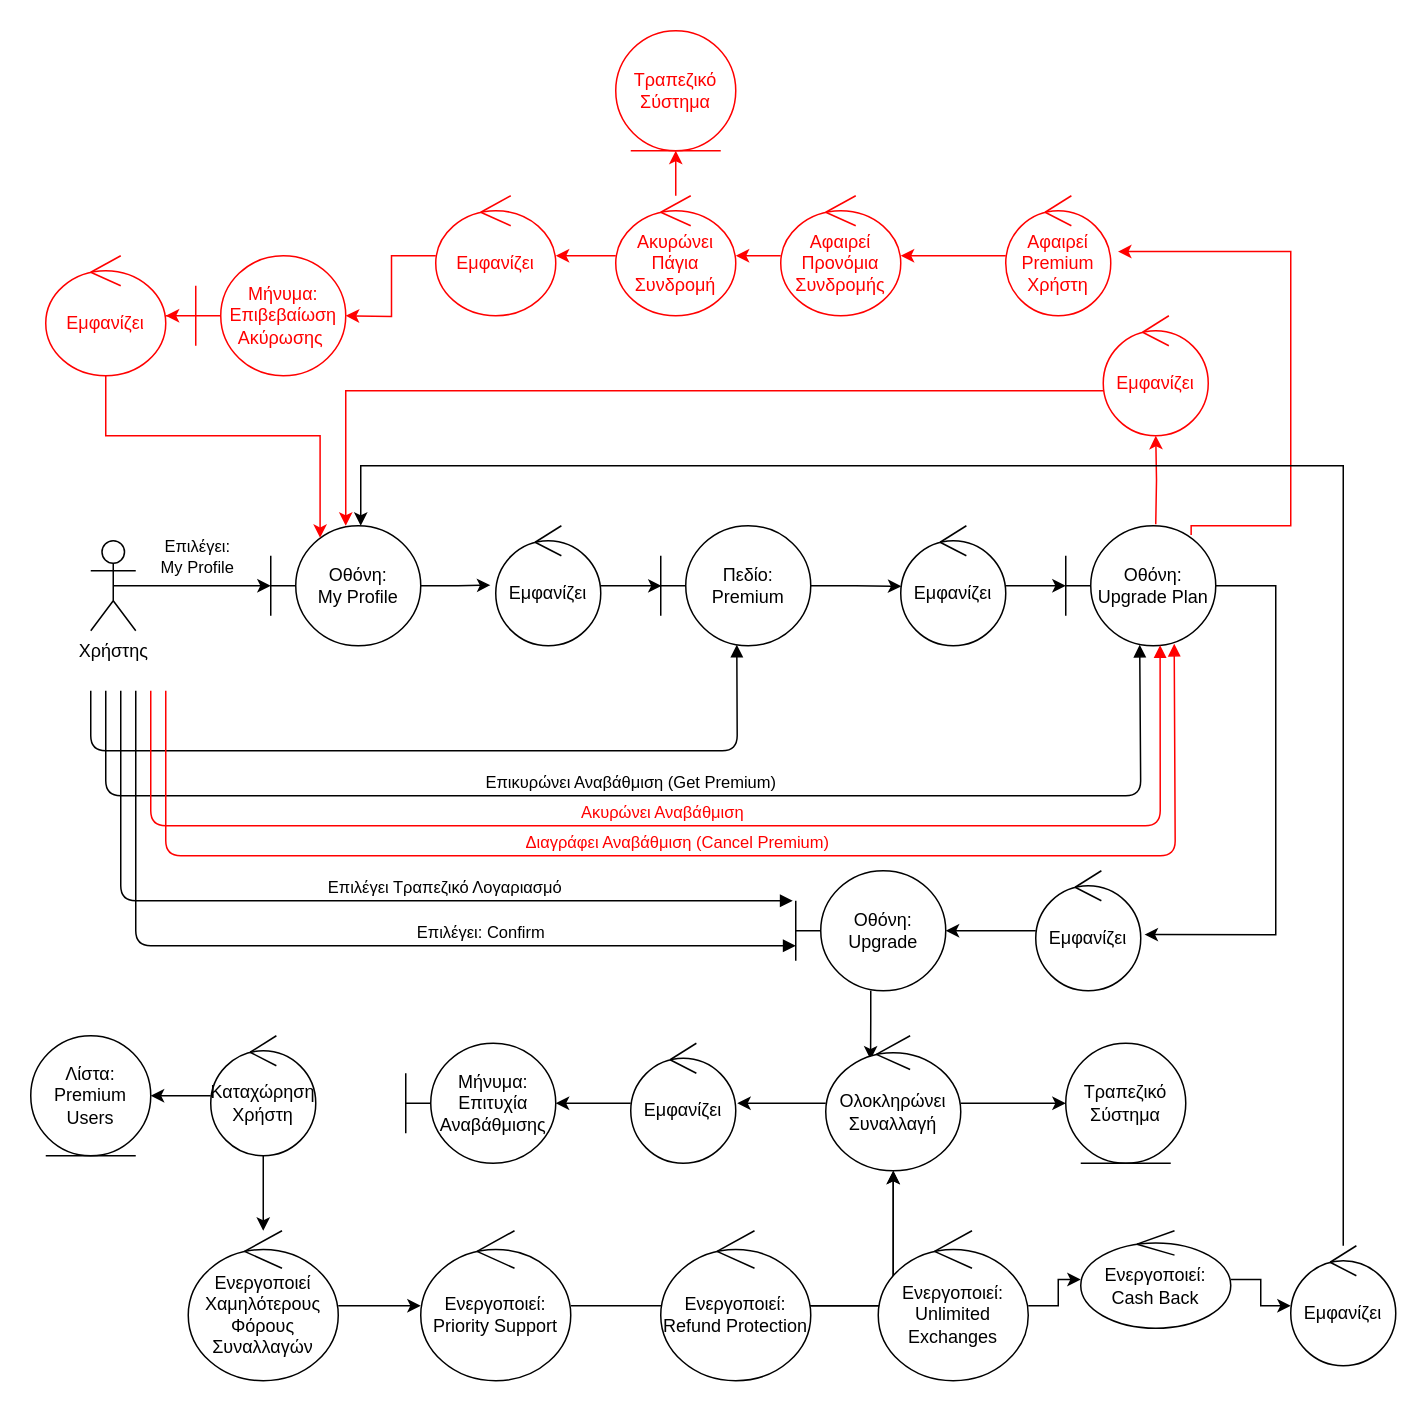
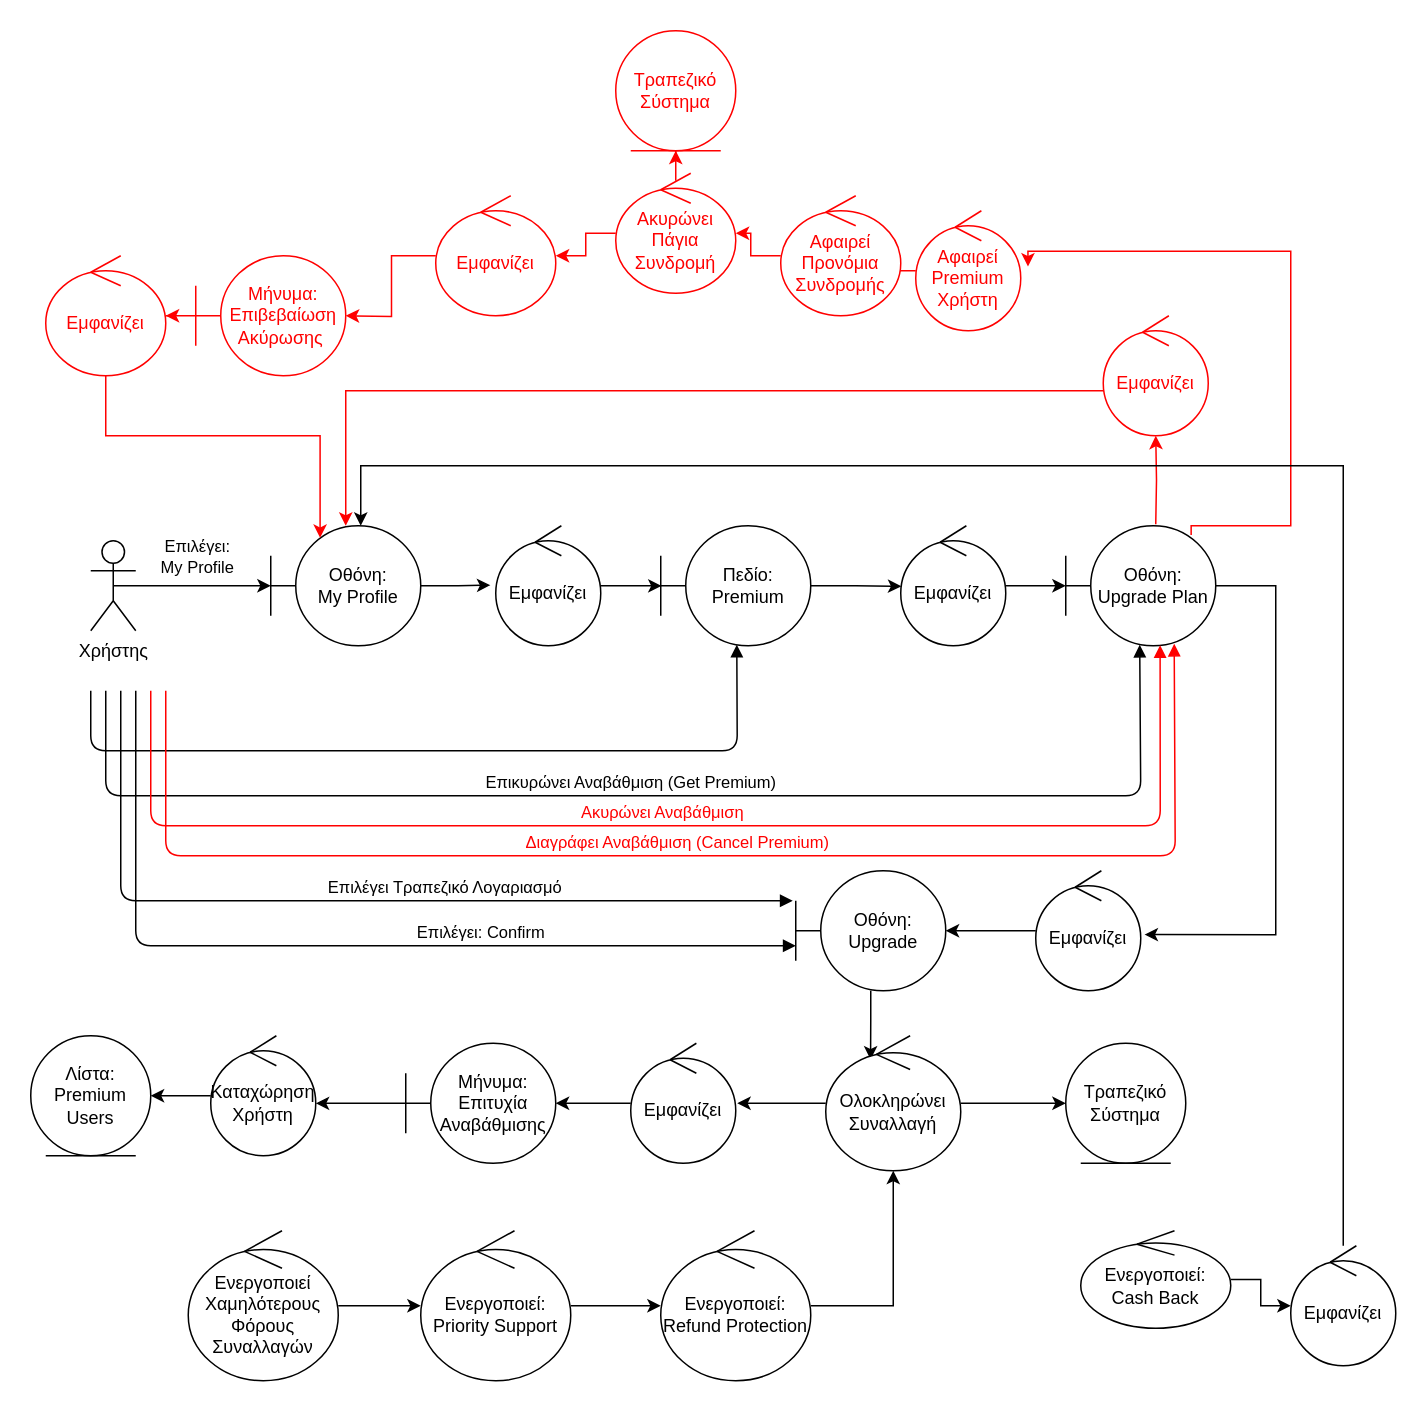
  <mxCell id="0" />
  <mxCell id="1" parent="0" />
  <mxCell id="2" style="edgeStyle=orthogonalEdgeStyle;rounded=0;orthogonalLoop=1;jettySize=auto;html=1;exitX=0.5;exitY=0.5;exitDx=0;exitDy=0;exitPerimeter=0;" edge="1" parent="1" source="4"><mxGeometry relative="1" as="geometry"><mxPoint x="180" y="390" as="targetPoint" /></mxGeometry></mxCell>
  <mxCell id="3" value="Επιλέγει:&lt;br&gt;My Profile" style="edgeLabel;html=1;align=center;verticalAlign=middle;resizable=0;points=[];" vertex="1" connectable="0" parent="2"><mxGeometry x="0.189" y="-2" relative="1" as="geometry"><mxPoint x="-7" y="-22" as="offset" /></mxGeometry></mxCell>
  <mxCell id="4" value="Χρήστης" style="shape=umlActor;verticalLabelPosition=bottom;verticalAlign=top;html=1;" vertex="1" parent="1"><mxGeometry x="60" y="360" width="30" height="60" as="geometry" /></mxCell>
  <mxCell id="5" style="edgeStyle=orthogonalEdgeStyle;rounded=0;orthogonalLoop=1;jettySize=auto;html=1;entryX=-0.051;entryY=0.495;entryDx=0;entryDy=0;entryPerimeter=0;" edge="1" parent="1" source="6" target="8"><mxGeometry relative="1" as="geometry" /></mxCell>
  <mxCell id="6" value="Οθόνη:&lt;br&gt;My Profile" style="shape=umlBoundary;whiteSpace=wrap;html=1;" vertex="1" parent="1"><mxGeometry x="180" y="350" width="100" height="80" as="geometry" /></mxCell>
  <mxCell id="7" style="edgeStyle=orthogonalEdgeStyle;rounded=0;orthogonalLoop=1;jettySize=auto;html=1;entryX=0.006;entryY=0.501;entryDx=0;entryDy=0;entryPerimeter=0;" edge="1" parent="1" source="8" target="10"><mxGeometry relative="1" as="geometry" /></mxCell>
  <mxCell id="8" value="Εμφανίζει" style="ellipse;shape=umlControl;whiteSpace=wrap;html=1;" vertex="1" parent="1"><mxGeometry x="330" y="350" width="70" height="80" as="geometry" /></mxCell>
  <mxCell id="9" style="edgeStyle=orthogonalEdgeStyle;rounded=0;orthogonalLoop=1;jettySize=auto;html=1;entryX=0.006;entryY=0.505;entryDx=0;entryDy=0;entryPerimeter=0;" edge="1" parent="1" source="10" target="12"><mxGeometry relative="1" as="geometry" /></mxCell>
  <mxCell id="10" value="Πεδίο: Premium" style="shape=umlBoundary;whiteSpace=wrap;html=1;" vertex="1" parent="1"><mxGeometry x="440" y="350" width="100" height="80" as="geometry" /></mxCell>
  <mxCell id="11" style="edgeStyle=orthogonalEdgeStyle;rounded=0;orthogonalLoop=1;jettySize=auto;html=1;" edge="1" parent="1" source="12" target="16"><mxGeometry relative="1" as="geometry" /></mxCell>
  <mxCell id="12" value="Εμφανίζει" style="ellipse;shape=umlControl;whiteSpace=wrap;html=1;" vertex="1" parent="1"><mxGeometry x="600" y="350" width="70" height="80" as="geometry" /></mxCell>
  <mxCell id="13" value="" style="edgeStyle=orthogonalEdgeStyle;rounded=0;orthogonalLoop=1;jettySize=auto;html=1;strokeColor=#FF0000;" edge="1" parent="1" target="51"><mxGeometry relative="1" as="geometry"><mxPoint x="770" y="349" as="sourcePoint" /></mxGeometry></mxCell>
  <mxCell id="14" style="edgeStyle=orthogonalEdgeStyle;rounded=0;orthogonalLoop=1;jettySize=auto;html=1;entryX=1.036;entryY=0.532;entryDx=0;entryDy=0;entryPerimeter=0;" edge="1" parent="1" source="16" target="23"><mxGeometry relative="1" as="geometry"><mxPoint x="830" y="620" as="targetPoint" /><Array as="points"><mxPoint x="850" y="390" /><mxPoint x="850" y="623" /></Array></mxGeometry></mxCell>
  <mxCell id="15" style="edgeStyle=orthogonalEdgeStyle;rounded=0;orthogonalLoop=1;jettySize=auto;html=1;entryX=1.069;entryY=0.465;entryDx=0;entryDy=0;entryPerimeter=0;strokeColor=#FF0000;exitX=0.836;exitY=0.077;exitDx=0;exitDy=0;exitPerimeter=0;" edge="1" parent="1" source="16" target="54"><mxGeometry relative="1" as="geometry"><Array as="points"><mxPoint x="794" y="350" /><mxPoint x="860" y="350" /><mxPoint x="860" y="167" /></Array></mxGeometry></mxCell>
  <mxCell id="16" value="Οθόνη:&lt;br&gt;Upgrade Plan" style="shape=umlBoundary;whiteSpace=wrap;html=1;" vertex="1" parent="1"><mxGeometry x="710" y="350" width="100" height="80" as="geometry" /></mxCell>
  <mxCell id="17" value="Επικυρώνει Αναβάθμιση (Get Premium)" style="html=1;verticalAlign=bottom;endArrow=block;entryX=0.493;entryY=0.991;entryDx=0;entryDy=0;entryPerimeter=0;" edge="1" parent="1" target="16"><mxGeometry x="-0.024" width="80" relative="1" as="geometry"><mxPoint x="70" y="460" as="sourcePoint" /><mxPoint x="760" y="450" as="targetPoint" /><Array as="points"><mxPoint x="70" y="530" /><mxPoint x="760" y="530" /></Array><mxPoint as="offset" /></mxGeometry></mxCell>
  <mxCell id="18" value="" style="html=1;verticalAlign=bottom;endArrow=block;entryX=0.507;entryY=0.991;entryDx=0;entryDy=0;entryPerimeter=0;" edge="1" parent="1" target="10"><mxGeometry x="0.144" y="-140" width="80" relative="1" as="geometry"><mxPoint x="60" y="460" as="sourcePoint" /><mxPoint x="490" y="500" as="targetPoint" /><Array as="points"><mxPoint x="60" y="500" /><mxPoint x="491" y="500" /></Array><mxPoint as="offset" /></mxGeometry></mxCell>
  <mxCell id="19" value="Επιλέγει Τραπεζικό Λογαριασμό" style="html=1;verticalAlign=bottom;endArrow=block;" edge="1" parent="1"><mxGeometry x="0.206" width="80" relative="1" as="geometry"><mxPoint x="80" y="460" as="sourcePoint" /><mxPoint x="528" y="600" as="targetPoint" /><Array as="points"><mxPoint x="80" y="600" /></Array><mxPoint x="1" as="offset" /></mxGeometry></mxCell>
  <mxCell id="20" style="edgeStyle=orthogonalEdgeStyle;rounded=0;orthogonalLoop=1;jettySize=auto;html=1;entryX=0.332;entryY=0.176;entryDx=0;entryDy=0;entryPerimeter=0;" edge="1" parent="1" source="21" target="27"><mxGeometry relative="1" as="geometry" /></mxCell>
  <mxCell id="21" value="Οθόνη: Upgrade" style="shape=umlBoundary;whiteSpace=wrap;html=1;" vertex="1" parent="1"><mxGeometry x="530" y="580" width="100" height="80" as="geometry" /></mxCell>
  <mxCell id="22" style="edgeStyle=orthogonalEdgeStyle;rounded=0;orthogonalLoop=1;jettySize=auto;html=1;" edge="1" parent="1" source="23"><mxGeometry relative="1" as="geometry"><mxPoint x="630" y="620" as="targetPoint" /></mxGeometry></mxCell>
  <mxCell id="23" value="Εμφανίζει" style="ellipse;shape=umlControl;whiteSpace=wrap;html=1;" vertex="1" parent="1"><mxGeometry x="690" y="580" width="70" height="80" as="geometry" /></mxCell>
  <mxCell id="24" value="Επιλέγει: Confirm" style="html=1;verticalAlign=bottom;endArrow=block;" edge="1" parent="1"><mxGeometry x="0.311" width="80" relative="1" as="geometry"><mxPoint x="90" y="460" as="sourcePoint" /><mxPoint x="530" y="630" as="targetPoint" /><Array as="points"><mxPoint x="90" y="630" /></Array><mxPoint as="offset" /></mxGeometry></mxCell>
  <mxCell id="25" style="edgeStyle=orthogonalEdgeStyle;rounded=0;orthogonalLoop=1;jettySize=auto;html=1;entryX=0;entryY=0.5;entryDx=0;entryDy=0;" edge="1" parent="1" source="27" target="28"><mxGeometry relative="1" as="geometry" /></mxCell>
  <mxCell id="26" style="edgeStyle=orthogonalEdgeStyle;rounded=0;orthogonalLoop=1;jettySize=auto;html=1;" edge="1" parent="1" source="27"><mxGeometry relative="1" as="geometry"><mxPoint x="491" y="735" as="targetPoint" /></mxGeometry></mxCell>
  <mxCell id="27" value="Ολοκληρώνει Συναλλαγή" style="ellipse;shape=umlControl;whiteSpace=wrap;html=1;" vertex="1" parent="1"><mxGeometry x="550" y="690" width="90" height="90" as="geometry" /></mxCell>
  <mxCell id="28" value="Τραπεζικό Σύστημα" style="ellipse;shape=umlEntity;whiteSpace=wrap;html=1;" vertex="1" parent="1"><mxGeometry x="710" y="695" width="80" height="80" as="geometry" /></mxCell>
  <mxCell id="29" style="edgeStyle=orthogonalEdgeStyle;rounded=0;orthogonalLoop=1;jettySize=auto;html=1;" edge="1" parent="1" source="30" target="32"><mxGeometry relative="1" as="geometry" /></mxCell>
  <mxCell id="30" value="Εμφανίζει" style="ellipse;shape=umlControl;whiteSpace=wrap;html=1;" vertex="1" parent="1"><mxGeometry x="420" y="695" width="70" height="80" as="geometry" /></mxCell>
+ <mxCell id="31" style="edgeStyle=orthogonalEdgeStyle;rounded=0;orthogonalLoop=1;jettySize=auto;html=1;entryX=1;entryY=0.563;entryDx=0;entryDy=0;entryPerimeter=0;" edge="1" parent="1" source="32" target="35"><mxGeometry relative="1" as="geometry" /></mxCell>
  <mxCell id="32" value="Μήνυμα: Επιτυχία Αναβάθμισης" style="shape=umlBoundary;whiteSpace=wrap;html=1;" vertex="1" parent="1"><mxGeometry x="270" y="695" width="100" height="80" as="geometry" /></mxCell>
  <mxCell id="33" value="" style="edgeStyle=orthogonalEdgeStyle;rounded=0;orthogonalLoop=1;jettySize=auto;html=1;" edge="1" parent="1" source="35" target="36"><mxGeometry relative="1" as="geometry" /></mxCell>
- <mxCell id="34" value="" style="edgeStyle=orthogonalEdgeStyle;rounded=0;orthogonalLoop=1;jettySize=auto;html=1;" edge="1" parent="1" source="35" target="38"><mxGeometry relative="1" as="geometry" /></mxCell>
  <mxCell id="35" value="Καταχώρηση Χρήστη" style="ellipse;shape=umlControl;whiteSpace=wrap;html=1;" vertex="1" parent="1"><mxGeometry x="140" y="690" width="70" height="80" as="geometry" /></mxCell>
  <mxCell id="36" value="Λίστα: Premium Users" style="ellipse;shape=umlEntity;whiteSpace=wrap;html=1;" vertex="1" parent="1"><mxGeometry x="20" y="690" width="80" height="80" as="geometry" /></mxCell>
  <mxCell id="37" value="" style="edgeStyle=orthogonalEdgeStyle;rounded=0;orthogonalLoop=1;jettySize=auto;html=1;" edge="1" parent="1" source="38" target="40"><mxGeometry relative="1" as="geometry" /></mxCell>
  <mxCell id="38" value="Ενεργοποιεί Χαμηλότερους Φόρους Συναλλαγών" style="ellipse;shape=umlControl;whiteSpace=wrap;html=1;" vertex="1" parent="1"><mxGeometry x="125" y="820" width="100" height="100" as="geometry" /></mxCell>
- <mxCell id="39" value="" style="edgeStyle=orthogonalEdgeStyle;rounded=0;orthogonalLoop=1;jettySize=auto;html=1;" edge="1" parent="1" source="40" target="27"><mxGeometry relative="1" as="geometry" /></mxCell>
+ <mxCell id="39" value="" style="edgeStyle=orthogonalEdgeStyle;rounded=0;orthogonalLoop=1;jettySize=auto;html=1;" edge="1" parent="1" source="40" target="42"><mxGeometry relative="1" as="geometry" /></mxCell>
  <mxCell id="40" value="Ενεργοποιεί:&lt;br&gt;Priority Support" style="ellipse;shape=umlControl;whiteSpace=wrap;html=1;" vertex="1" parent="1"><mxGeometry x="280" y="820" width="100" height="100" as="geometry" /></mxCell>
  <mxCell id="41" value="" style="edgeStyle=orthogonalEdgeStyle;rounded=0;orthogonalLoop=1;jettySize=auto;html=1;" edge="1" parent="1" source="42" target="27"><mxGeometry relative="1" as="geometry" /></mxCell>
  <mxCell id="42" value="Ενεργοποιεί: Refund Protection" style="ellipse;shape=umlControl;whiteSpace=wrap;html=1;" vertex="1" parent="1"><mxGeometry x="440" y="820" width="100" height="100" as="geometry" /></mxCell>
- <mxCell id="43" value="" style="edgeStyle=orthogonalEdgeStyle;rounded=0;orthogonalLoop=1;jettySize=auto;html=1;" edge="1" parent="1" source="44" target="46"><mxGeometry relative="1" as="geometry" /></mxCell>
- <mxCell id="44" value="Ενεργοποιεί: Unlimited Exchanges" style="ellipse;shape=umlControl;whiteSpace=wrap;html=1;" vertex="1" parent="1"><mxGeometry x="585" y="820" width="100" height="100" as="geometry" /></mxCell>
  <mxCell id="45" value="" style="edgeStyle=orthogonalEdgeStyle;rounded=0;orthogonalLoop=1;jettySize=auto;html=1;" edge="1" parent="1" source="46" target="48"><mxGeometry relative="1" as="geometry" /></mxCell>
  <mxCell id="46" value="Ενεργοποιεί: Cash Back" style="ellipse;shape=umlControl;whiteSpace=wrap;html=1;" vertex="1" parent="1"><mxGeometry x="720" y="820" width="100" height="65" as="geometry" /></mxCell>
  <mxCell id="47" style="edgeStyle=orthogonalEdgeStyle;rounded=0;orthogonalLoop=1;jettySize=auto;html=1;entryX=0.6;entryY=0;entryDx=0;entryDy=0;entryPerimeter=0;" edge="1" parent="1" source="48" target="6"><mxGeometry relative="1" as="geometry"><mxPoint x="890" y="280" as="targetPoint" /><Array as="points"><mxPoint x="895" y="310" /><mxPoint x="240" y="310" /></Array></mxGeometry></mxCell>
  <mxCell id="48" value="Εμφανίζει" style="ellipse;shape=umlControl;whiteSpace=wrap;html=1;" vertex="1" parent="1"><mxGeometry x="860" y="830" width="70" height="80" as="geometry" /></mxCell>
  <mxCell id="49" value="&lt;font color=&quot;#ff0000&quot;&gt;Ακυρώνει Αναβάθμιση&lt;/font&gt;" style="html=1;verticalAlign=bottom;endArrow=block;entryX=0.629;entryY=0.995;entryDx=0;entryDy=0;entryPerimeter=0;strokeColor=#FF0000;" edge="1" parent="1" target="16"><mxGeometry x="-0.024" width="80" relative="1" as="geometry"><mxPoint x="100" y="460" as="sourcePoint" /><mxPoint x="769.3" y="439.28" as="targetPoint" /><Array as="points"><mxPoint x="100" y="550" /><mxPoint x="773" y="550" /></Array><mxPoint as="offset" /></mxGeometry></mxCell>
  <mxCell id="50" style="edgeStyle=orthogonalEdgeStyle;rounded=0;orthogonalLoop=1;jettySize=auto;html=1;strokeColor=#FF0000;entryX=0.5;entryY=0;entryDx=0;entryDy=0;entryPerimeter=0;" edge="1" parent="1" source="51" target="6"><mxGeometry relative="1" as="geometry"><mxPoint x="230" y="260" as="targetPoint" /><Array as="points"><mxPoint x="230" y="260" /></Array></mxGeometry></mxCell>
  <mxCell id="51" value="&lt;font color=&quot;#ff0000&quot;&gt;Εμφανίζει&lt;/font&gt;" style="ellipse;shape=umlControl;whiteSpace=wrap;html=1;strokeColor=#FF0000;" vertex="1" parent="1"><mxGeometry x="735" y="210" width="70" height="80" as="geometry" /></mxCell>
  <mxCell id="52" value="&lt;font color=&quot;#ff0000&quot;&gt;Διαγράφει Αναβάθμιση (Cancel Premium)&lt;/font&gt;" style="html=1;verticalAlign=bottom;endArrow=block;entryX=0.723;entryY=0.983;entryDx=0;entryDy=0;entryPerimeter=0;strokeColor=#FF0000;" edge="1" parent="1" target="16"><mxGeometry x="-0.024" width="80" relative="1" as="geometry"><mxPoint x="110" y="460" as="sourcePoint" /><mxPoint x="782.9" y="439.6" as="targetPoint" /><Array as="points"><mxPoint x="110" y="570" /><mxPoint x="783" y="570" /></Array><mxPoint as="offset" /></mxGeometry></mxCell>
  <mxCell id="53" style="edgeStyle=orthogonalEdgeStyle;rounded=0;orthogonalLoop=1;jettySize=auto;html=1;strokeColor=#FF0000;" edge="1" parent="1" source="54" target="56"><mxGeometry relative="1" as="geometry" /></mxCell>
- <mxCell id="54" value="&lt;font color=&quot;#ff0000&quot;&gt;Αφαιρεί Premium Χρήστη&lt;/font&gt;" style="ellipse;shape=umlControl;whiteSpace=wrap;html=1;strokeColor=#FF0000;" vertex="1" parent="1"><mxGeometry x="670" y="130" width="70" height="80" as="geometry" /></mxCell>
+ <mxCell id="54" value="&lt;font color=&quot;#ff0000&quot;&gt;Αφαιρεί Premium Χρήστη&lt;/font&gt;" style="ellipse;shape=umlControl;whiteSpace=wrap;html=1;strokeColor=#FF0000;" vertex="1" parent="1"><mxGeometry x="610" y="140" width="70" height="80" as="geometry" /></mxCell>
  <mxCell id="55" value="" style="edgeStyle=orthogonalEdgeStyle;rounded=0;orthogonalLoop=1;jettySize=auto;html=1;strokeColor=#FF0000;" edge="1" parent="1" source="56" target="59"><mxGeometry relative="1" as="geometry" /></mxCell>
  <mxCell id="56" value="&lt;font color=&quot;#ff0000&quot;&gt;Αφαιρεί Προνόμια Συνδρομής&lt;/font&gt;" style="ellipse;shape=umlControl;whiteSpace=wrap;html=1;strokeColor=#FF0000;" vertex="1" parent="1"><mxGeometry x="520" y="130" width="80" height="80" as="geometry" /></mxCell>
  <mxCell id="57" value="" style="edgeStyle=orthogonalEdgeStyle;rounded=0;orthogonalLoop=1;jettySize=auto;html=1;strokeColor=#FF0000;" edge="1" parent="1" source="59" target="61"><mxGeometry relative="1" as="geometry" /></mxCell>
  <mxCell id="58" value="" style="edgeStyle=orthogonalEdgeStyle;rounded=0;orthogonalLoop=1;jettySize=auto;html=1;strokeColor=#FF0000;" edge="1" parent="1" source="59" target="66"><mxGeometry relative="1" as="geometry" /></mxCell>
- <mxCell id="59" value="&lt;font color=&quot;#ff0000&quot;&gt;Ακυρώνει Πάγια Συνδρομή&lt;/font&gt;" style="ellipse;shape=umlControl;whiteSpace=wrap;html=1;strokeColor=#FF0000;" vertex="1" parent="1"><mxGeometry x="410" y="130" width="80" height="80" as="geometry" /></mxCell>
+ <mxCell id="59" value="&lt;font color=&quot;#ff0000&quot;&gt;Ακυρώνει Πάγια Συνδρομή&lt;/font&gt;" style="ellipse;shape=umlControl;whiteSpace=wrap;html=1;strokeColor=#FF0000;" vertex="1" parent="1"><mxGeometry x="410" y="115" width="80" height="80" as="geometry" /></mxCell>
  <mxCell id="60" value="" style="edgeStyle=orthogonalEdgeStyle;rounded=0;orthogonalLoop=1;jettySize=auto;html=1;strokeColor=#FF0000;" edge="1" parent="1" source="61"><mxGeometry relative="1" as="geometry"><mxPoint x="230" y="210" as="targetPoint" /></mxGeometry></mxCell>
  <mxCell id="61" value="&lt;font color=&quot;#ff0000&quot;&gt;Εμφανίζει&lt;/font&gt;" style="ellipse;shape=umlControl;whiteSpace=wrap;html=1;strokeColor=#FF0000;" vertex="1" parent="1"><mxGeometry x="290" y="130" width="80" height="80" as="geometry" /></mxCell>
  <mxCell id="62" value="" style="edgeStyle=orthogonalEdgeStyle;rounded=0;orthogonalLoop=1;jettySize=auto;html=1;strokeColor=#FF0000;" edge="1" parent="1" source="63" target="65"><mxGeometry relative="1" as="geometry" /></mxCell>
  <mxCell id="63" value="&lt;font color=&quot;#ff0000&quot;&gt;Μήνυμα:&lt;br&gt;Επιβεβαίωση Ακύρωσης&amp;nbsp;&lt;/font&gt;" style="shape=umlBoundary;whiteSpace=wrap;html=1;strokeColor=#FF0000;" vertex="1" parent="1"><mxGeometry x="130" y="170" width="100" height="80" as="geometry" /></mxCell>
  <mxCell id="64" value="" style="edgeStyle=orthogonalEdgeStyle;rounded=0;orthogonalLoop=1;jettySize=auto;html=1;strokeColor=#FF0000;entryX=0.329;entryY=0.101;entryDx=0;entryDy=0;entryPerimeter=0;" edge="1" parent="1" source="65" target="6"><mxGeometry relative="1" as="geometry"><Array as="points"><mxPoint x="70" y="290" /><mxPoint x="213" y="290" /></Array></mxGeometry></mxCell>
  <mxCell id="65" value="&lt;font color=&quot;#ff0000&quot;&gt;Εμφανίζει&lt;/font&gt;" style="ellipse;shape=umlControl;whiteSpace=wrap;html=1;strokeColor=#FF0000;" vertex="1" parent="1"><mxGeometry x="30" y="170" width="80" height="80" as="geometry" /></mxCell>
  <mxCell id="66" value="&lt;font color=&quot;#ff0000&quot;&gt;Τραπεζικό Σύστημα&lt;/font&gt;" style="ellipse;shape=umlEntity;whiteSpace=wrap;html=1;strokeColor=#FF0000;" vertex="1" parent="1"><mxGeometry x="410" y="20" width="80" height="80" as="geometry" /></mxCell>
